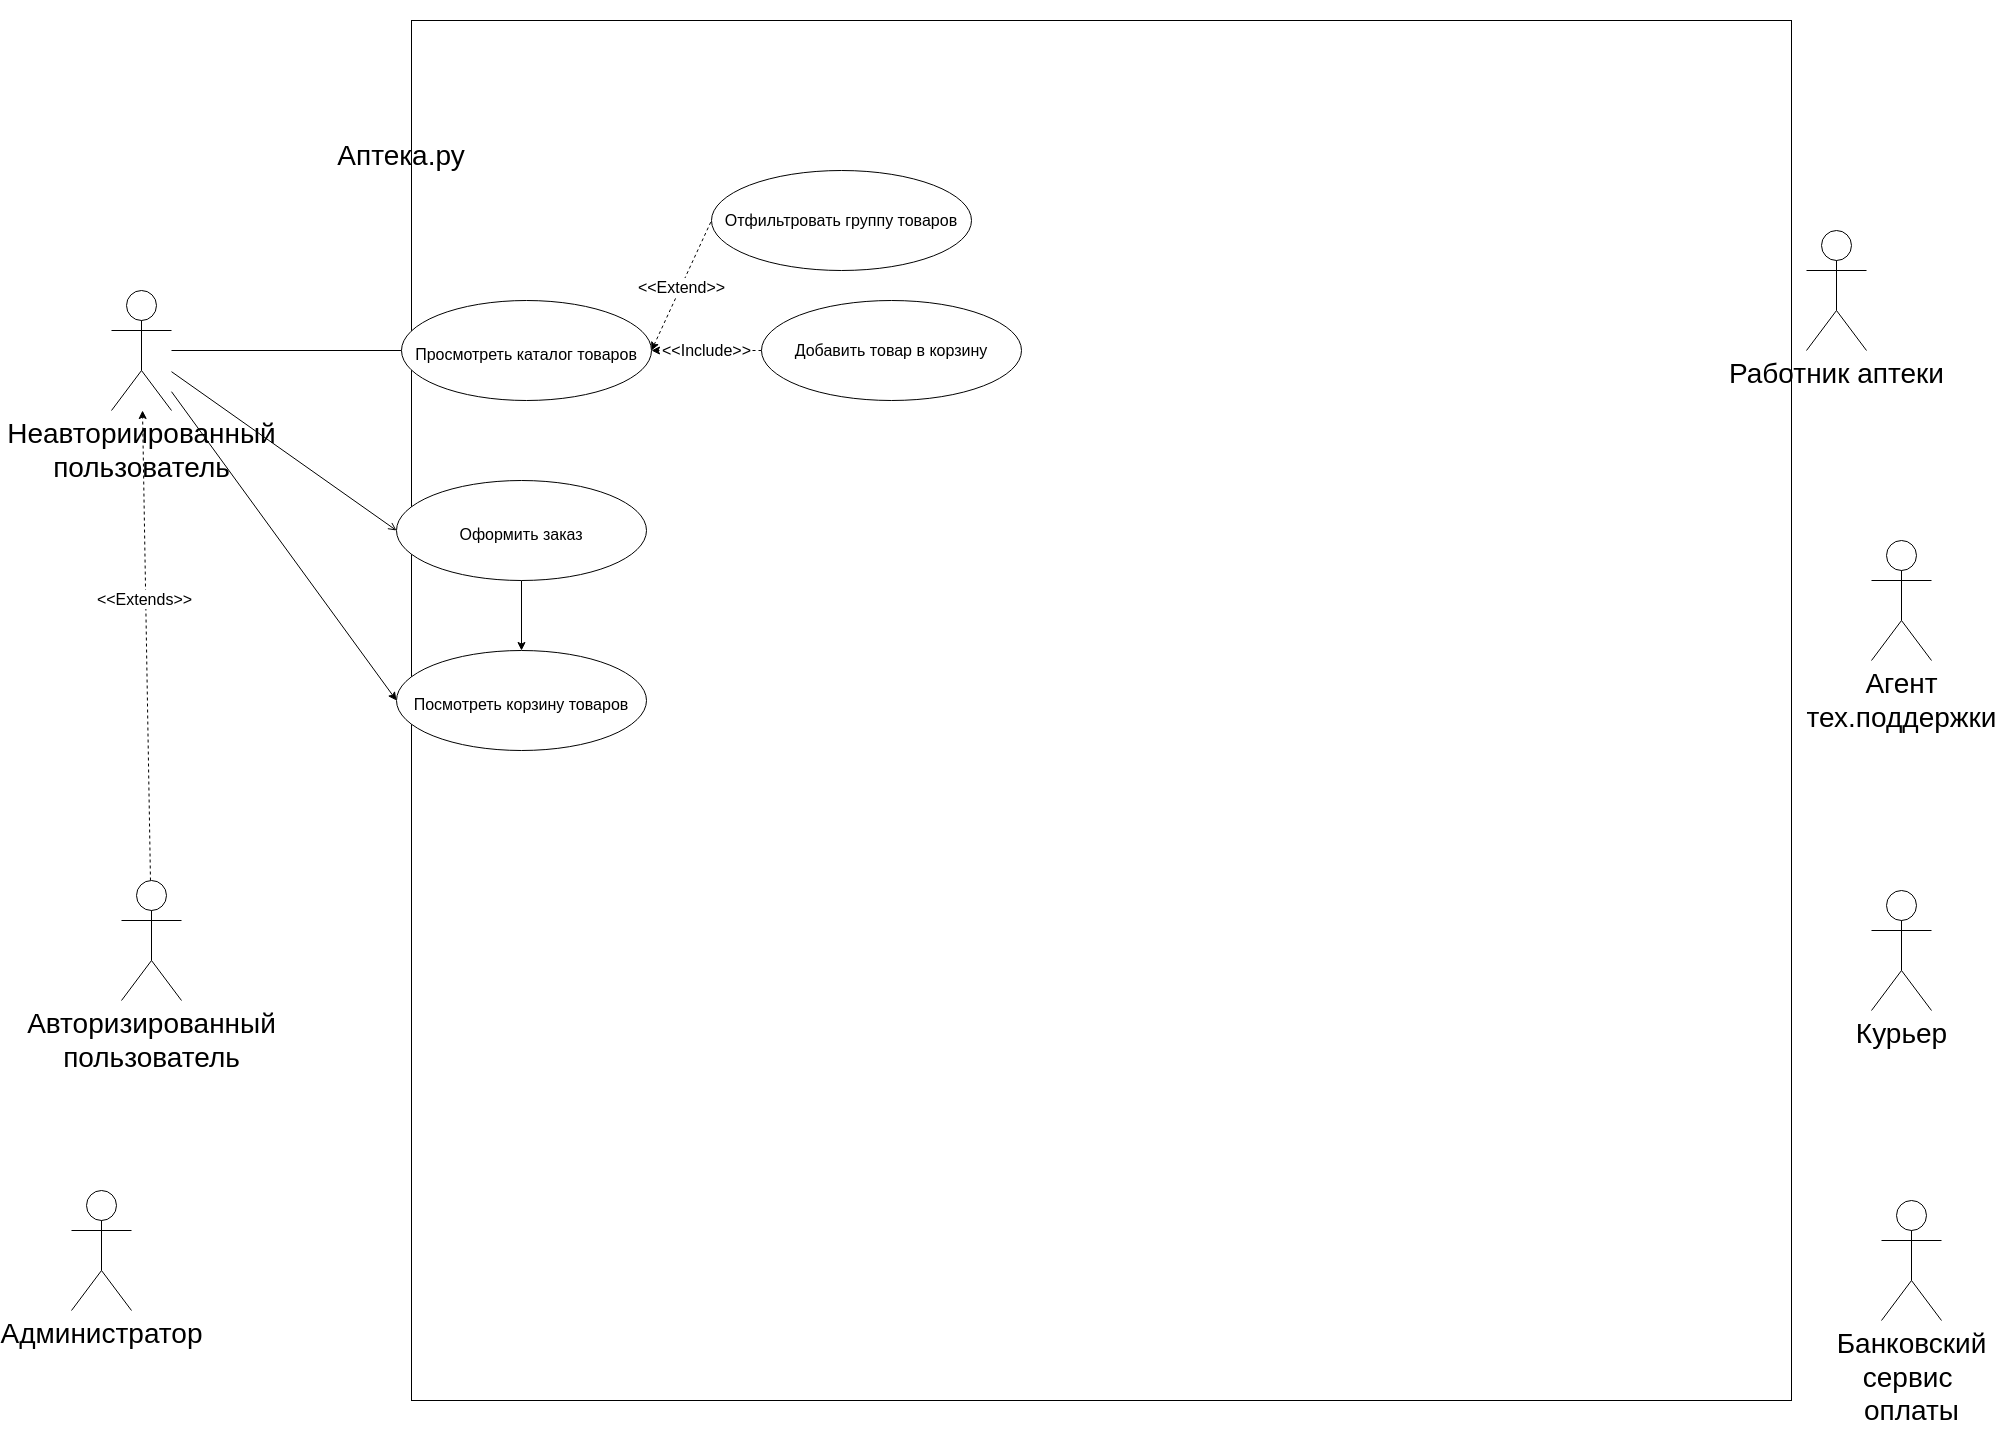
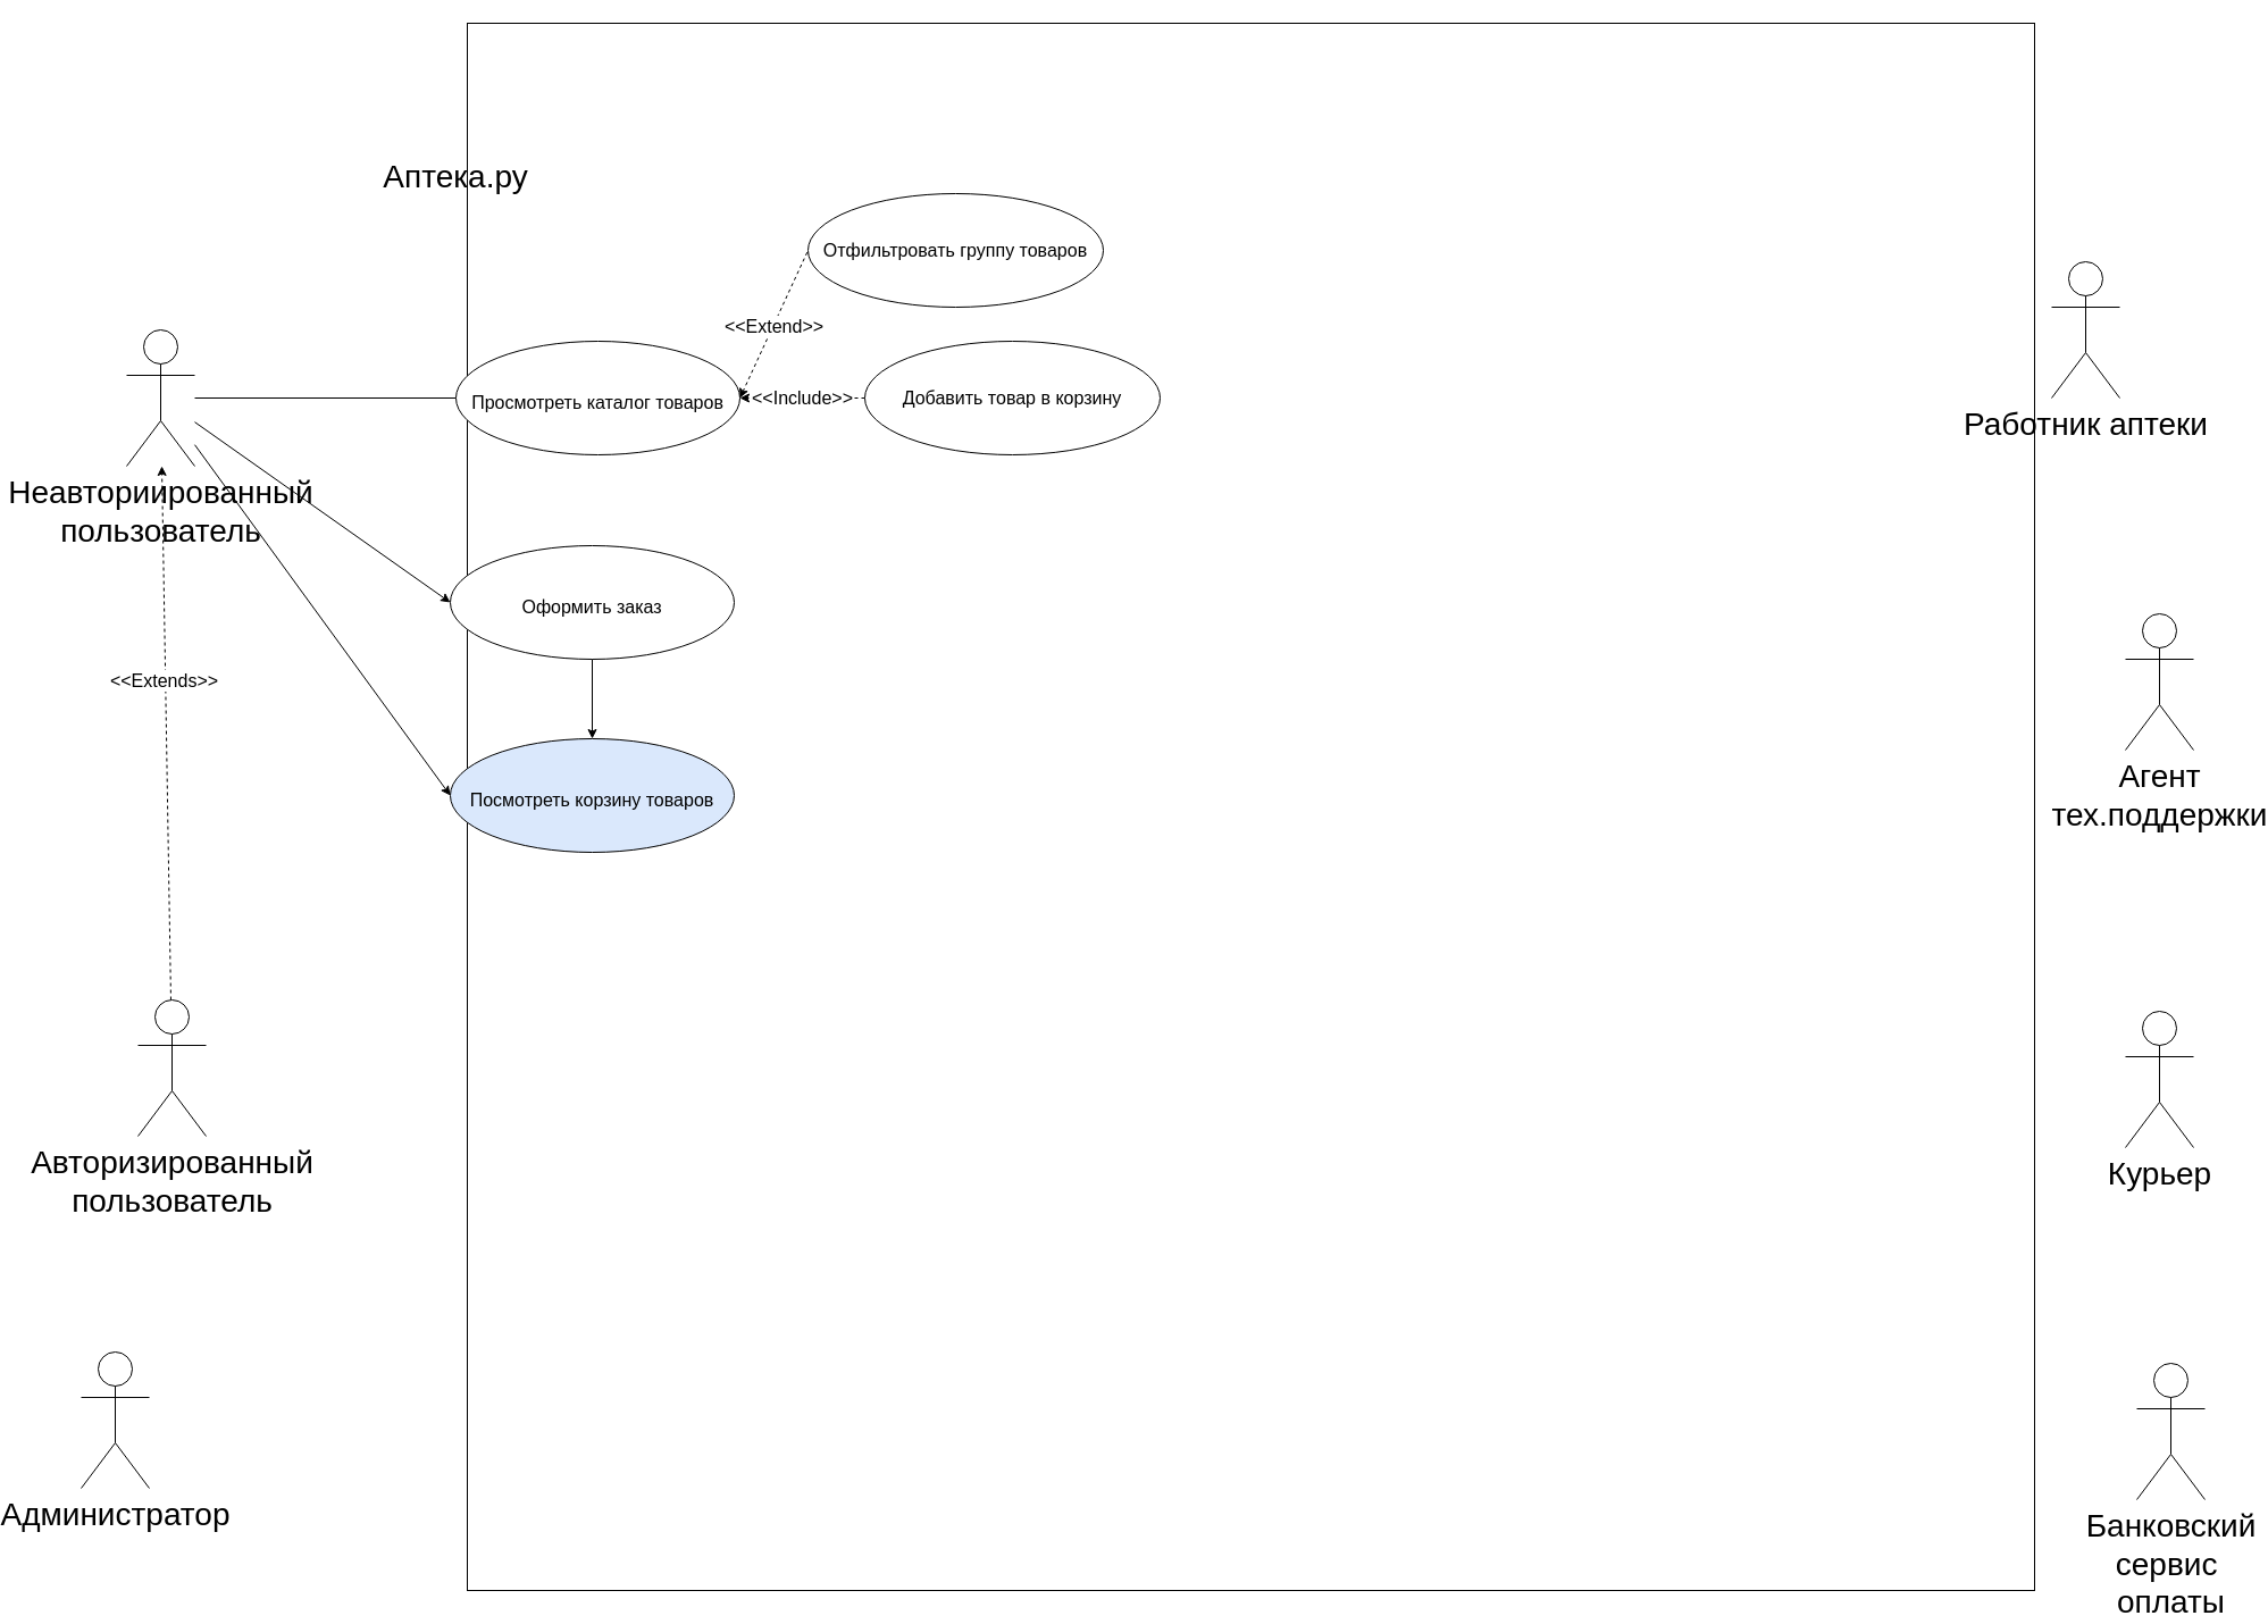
  <mxCell id="0" />
  <mxCell id="1" parent="0" />
  <mxCell id="2" value="" style="whiteSpace=wrap;html=1;aspect=fixed;" vertex="1" parent="1"><mxGeometry x="360" y="20" width="1380" height="1380" as="geometry" /></mxCell>
  <mxCell id="3" value="&lt;font style=&quot;font-size: 28px;&quot;&gt;Аптека.ру&lt;/font&gt;" style="text;html=1;strokeColor=none;fillColor=none;align=center;verticalAlign=middle;whiteSpace=wrap;rounded=0;" vertex="1" parent="1"><mxGeometry x="320" y="140" width="60" height="30" as="geometry" /></mxCell>
  <mxCell id="4" style="edgeStyle=orthogonalEdgeStyle;rounded=0;orthogonalLoop=1;jettySize=auto;html=1;fontSize=16;endArrow=none;endFill=0;" edge="1" parent="1" source="7" target="17"><mxGeometry relative="1" as="geometry" /></mxCell>
- <mxCell id="5" style="edgeStyle=none;rounded=0;orthogonalLoop=1;jettySize=auto;html=1;entryX=0;entryY=0.5;entryDx=0;entryDy=0;fontSize=16;startArrow=none;startFill=0;endArrow=open;endFill=1;" edge="1" parent="1" source="7" target="20"><mxGeometry relative="1" as="geometry" /></mxCell>
+ <mxCell id="5" style="edgeStyle=none;rounded=0;orthogonalLoop=1;jettySize=auto;html=1;entryX=0;entryY=0.5;entryDx=0;entryDy=0;fontSize=16;startArrow=none;startFill=0;endArrow=classic;endFill=1;" edge="1" parent="1" source="7" target="20"><mxGeometry relative="1" as="geometry" /></mxCell>
  <mxCell id="6" style="edgeStyle=none;rounded=0;orthogonalLoop=1;jettySize=auto;html=1;entryX=0;entryY=0.5;entryDx=0;entryDy=0;fontSize=16;startArrow=none;startFill=0;endArrow=classic;endFill=1;" edge="1" parent="1" source="7" target="21"><mxGeometry relative="1" as="geometry" /></mxCell>
  <mxCell id="7" value="Неавториированный&lt;br&gt;пользователь" style="shape=umlActor;verticalLabelPosition=bottom;verticalAlign=top;html=1;outlineConnect=0;fontSize=28;" vertex="1" parent="1"><mxGeometry x="60" y="290" width="60" height="120" as="geometry" /></mxCell>
  <mxCell id="8" style="edgeStyle=none;rounded=0;orthogonalLoop=1;jettySize=auto;html=1;fontSize=18;startArrow=none;startFill=0;endArrow=classic;endFill=1;dashed=1;" edge="1" parent="1" source="10" target="7"><mxGeometry relative="1" as="geometry" /></mxCell>
  <mxCell id="9" value="&amp;lt;&amp;lt;Extends&amp;gt;&amp;gt;" style="edgeLabel;html=1;align=center;verticalAlign=middle;resizable=0;points=[];fontSize=16;" vertex="1" connectable="0" parent="8"><mxGeometry x="0.195" y="2" relative="1" as="geometry"><mxPoint y="-1" as="offset" /></mxGeometry></mxCell>
  <mxCell id="10" value="Авторизированный&lt;br&gt;пользователь" style="shape=umlActor;verticalLabelPosition=bottom;verticalAlign=top;html=1;outlineConnect=0;fontSize=28;" vertex="1" parent="1"><mxGeometry x="70" y="880" width="60" height="120" as="geometry" /></mxCell>
  <mxCell id="11" value="Администратор" style="shape=umlActor;verticalLabelPosition=bottom;verticalAlign=top;html=1;outlineConnect=0;fontSize=28;" vertex="1" parent="1"><mxGeometry x="20" y="1190" width="60" height="120" as="geometry" /></mxCell>
  <mxCell id="12" value="Курьер" style="shape=umlActor;verticalLabelPosition=bottom;verticalAlign=top;html=1;outlineConnect=0;fontSize=28;" vertex="1" parent="1"><mxGeometry x="1820" y="890" width="60" height="120" as="geometry" /></mxCell>
  <mxCell id="13" value="Агент &lt;br&gt;тех.поддержки" style="shape=umlActor;verticalLabelPosition=bottom;verticalAlign=top;html=1;outlineConnect=0;fontSize=28;" vertex="1" parent="1"><mxGeometry x="1820" y="540" width="60" height="120" as="geometry" /></mxCell>
  <mxCell id="14" value="Работник аптеки" style="shape=umlActor;verticalLabelPosition=bottom;verticalAlign=top;html=1;outlineConnect=0;fontSize=28;" vertex="1" parent="1"><mxGeometry x="1755" y="230" width="60" height="120" as="geometry" /></mxCell>
  <mxCell id="15" value="Банковский&lt;br&gt;сервис&amp;nbsp;&lt;br&gt;оплаты" style="shape=umlActor;verticalLabelPosition=bottom;verticalAlign=top;html=1;outlineConnect=0;fontSize=28;" vertex="1" parent="1"><mxGeometry x="1830" y="1200" width="60" height="120" as="geometry" /></mxCell>
  <mxCell id="16" value="&amp;lt;&amp;lt;Extend&amp;gt;&amp;gt;" style="rounded=0;orthogonalLoop=1;jettySize=auto;html=1;entryX=0;entryY=0.5;entryDx=0;entryDy=0;fontSize=16;endArrow=none;endFill=0;exitX=1;exitY=0.5;exitDx=0;exitDy=0;dashed=1;startArrow=classic;startFill=1;" edge="1" parent="1" source="17" target="18"><mxGeometry x="-0.007" relative="1" as="geometry"><mxPoint y="1" as="offset" /></mxGeometry></mxCell>
  <mxCell id="17" value="&lt;font style=&quot;font-size: 16px;&quot;&gt;Просмотреть каталог товаров&lt;/font&gt;" style="ellipse;whiteSpace=wrap;html=1;fontSize=28;" vertex="1" parent="1"><mxGeometry x="350" y="300" width="250" height="100" as="geometry" /></mxCell>
  <mxCell id="18" value="Отфильтровать группу товаров" style="ellipse;whiteSpace=wrap;html=1;fontSize=16;" vertex="1" parent="1"><mxGeometry x="660" y="170" width="260" height="100" as="geometry" /></mxCell>
  <mxCell id="19" style="edgeStyle=none;rounded=0;orthogonalLoop=1;jettySize=auto;html=1;fontSize=16;startArrow=none;startFill=0;endArrow=classic;endFill=1;" edge="1" parent="1" source="20" target="21"><mxGeometry relative="1" as="geometry" /></mxCell>
  <mxCell id="20" value="&lt;span style=&quot;font-size: 16px;&quot;&gt;Оформить заказ&lt;/span&gt;" style="ellipse;whiteSpace=wrap;html=1;fontSize=28;" vertex="1" parent="1"><mxGeometry x="345" y="480" width="250" height="100" as="geometry" /></mxCell>
- <mxCell id="21" value="&lt;span style=&quot;font-size: 16px;&quot;&gt;Посмотреть корзину товаров&lt;/span&gt;" style="ellipse;whiteSpace=wrap;html=1;fontSize=28;" vertex="1" parent="1"><mxGeometry x="345" y="650" width="250" height="100" as="geometry" /></mxCell>
+ <mxCell id="21" value="&lt;span style=&quot;font-size: 16px;&quot;&gt;Посмотреть корзину товаров&lt;/span&gt;" style="ellipse;whiteSpace=wrap;html=1;fontSize=28;fillColor=#dae8fc;" vertex="1" parent="1"><mxGeometry x="345" y="650" width="250" height="100" as="geometry" /></mxCell>
  <mxCell id="22" value="&amp;lt;&amp;lt;Include&amp;gt;&amp;gt;" style="edgeStyle=none;rounded=0;orthogonalLoop=1;jettySize=auto;html=1;fontSize=16;startArrow=none;startFill=0;endArrow=classic;endFill=1;dashed=1;" edge="1" parent="1" source="23" target="17"><mxGeometry relative="1" as="geometry" /></mxCell>
  <mxCell id="23" value="Добавить товар в корзину" style="ellipse;whiteSpace=wrap;html=1;fontSize=16;" vertex="1" parent="1"><mxGeometry x="710" y="300" width="260" height="100" as="geometry" /></mxCell>
